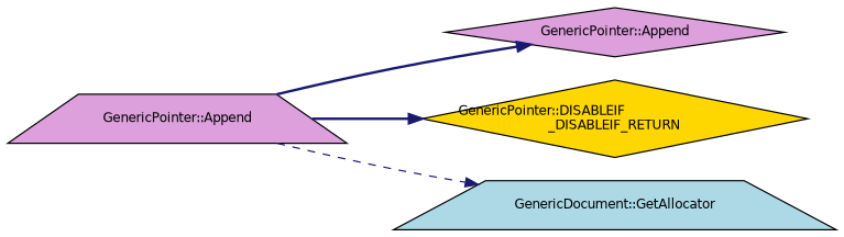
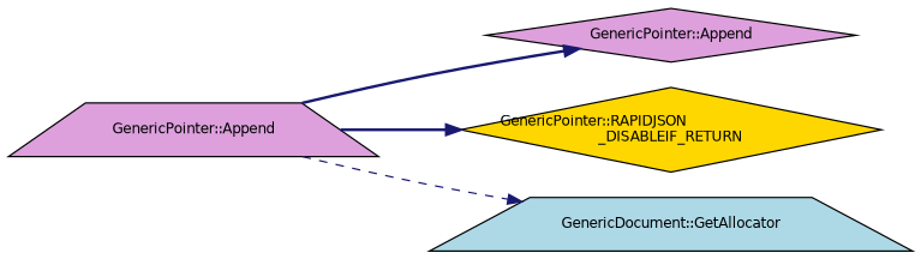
  digraph {
    rankdir=LR
    node [color=black fillcolor=plum fontname=Helvetica fontsize=10 shape=trapezium style=filled]
    edge [color=midnightblue fontname=Helvetica fontsize=10 labelfontname=Helvetica labelfontsize=10 style=bold]
    n1 [fontcolor=black height=0.2 label="GenericPointer::Append" width=0.4]
    n2 [height=0.2 label="GenericPointer::Append" shape=diamond width=0.4]
-   n3 [fillcolor=gold height=0.2 label="GenericPointer::DISABLEIF\l_DISABLEIF_RETURN" shape=diamond width=0.4]
+   n3 [fillcolor=gold height=0.2 label="GenericPointer::RAPIDJSON\l_DISABLEIF_RETURN" shape=diamond width=0.4]
    n4 [fillcolor=lightblue height=0.2 label="GenericDocument::GetAllocator" width=0.4]
    n1 -> n2
    n1 -> n3
    n1 -> n4 [style=dashed]
  }
